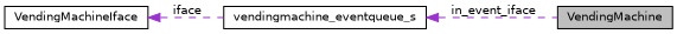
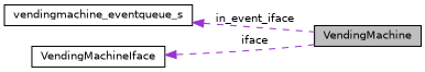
  digraph {
    fontname="DejaVu Sans"
    rankdir=LR
    node [color=black fillcolor=white fontname="DejaVu Sans" fontsize=10 shape=record style=filled]
    edge [color=darkorchid3 dir=back fontname="DejaVu Sans" fontsize=10 labelfontname=Helvetica labelfontsize=10 style=dashed]
    n1 [fillcolor=grey75 fontcolor=black height=0.2 label=VendingMachine width=0.4]
    n2 [height=0.2 label=vendingmachine_eventqueue_s width=0.4]
    n3 [height=0.2 label=VendingMachineIface width=0.4]
    n2 -> n1 [label=" in_event_iface"]
-   n3 -> n2 [label=" iface"]
+   n3 -> n1 [label=" iface"]
  }
